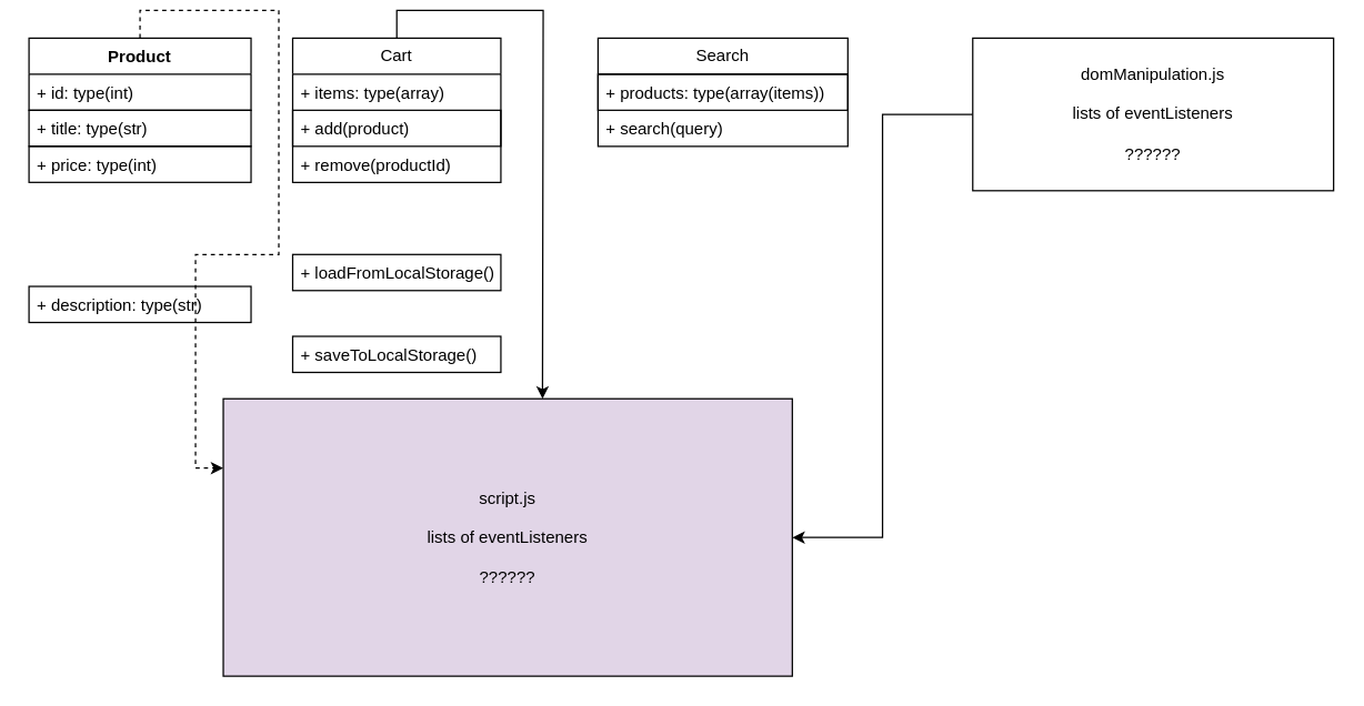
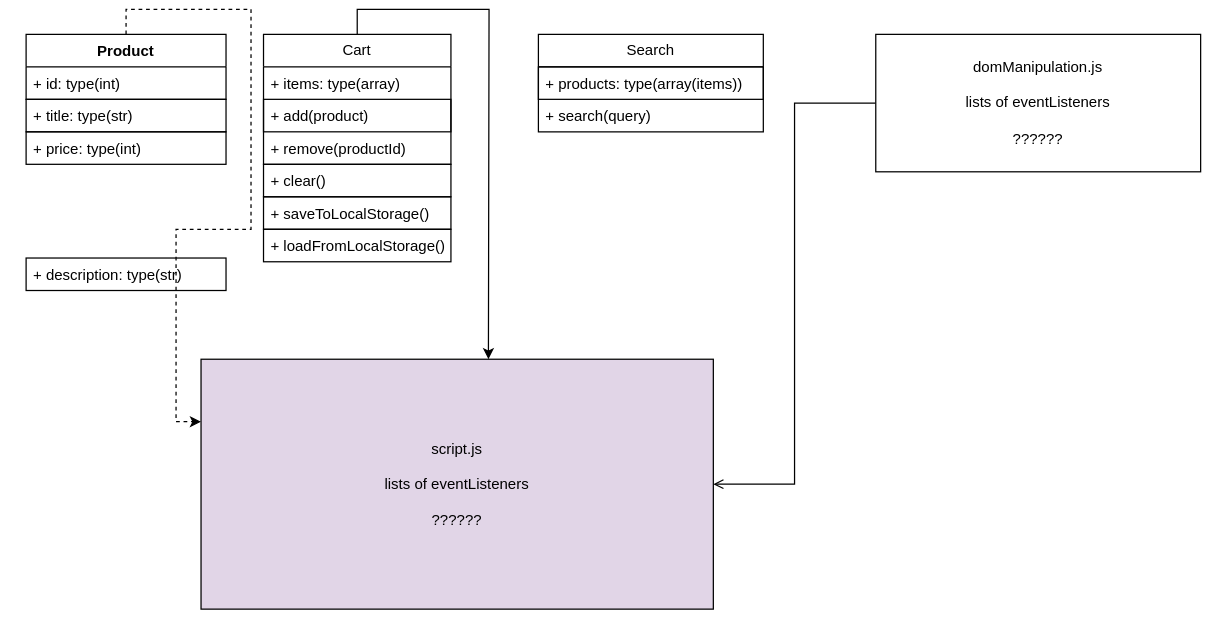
  <mxCell id="0" />
  <mxCell id="1" parent="0" />
  <mxCell id="2" style="edgeStyle=orthogonalEdgeStyle;rounded=0;orthogonalLoop=1;jettySize=auto;html=1;exitX=0.5;exitY=0;exitDx=0;exitDy=0;entryX=0;entryY=0.25;entryDx=0;entryDy=0;dashed=1;" edge="1" parent="1" source="3" target="19"><mxGeometry relative="1" as="geometry" /></mxCell>
  <mxCell id="3" value="Product" style="swimlane;fontStyle=1;align=center;verticalAlign=top;childLayout=stackLayout;horizontal=1;startSize=26;horizontalStack=0;resizeParent=1;resizeParentMax=0;resizeLast=0;collapsible=1;marginBottom=0;whiteSpace=wrap;html=1;" vertex="1" parent="1"><mxGeometry x="20" y="20" width="160" height="52" as="geometry"><mxRectangle x="30" y="90" width="90" height="30" as="alternateBounds" /></mxGeometry></mxCell>
  <mxCell id="4" value="+ id: type(int)" style="text;strokeColor=none;fillColor=none;align=left;verticalAlign=top;spacingLeft=4;spacingRight=4;overflow=hidden;rotatable=0;points=[[0,0.5],[1,0.5]];portConstraint=eastwest;whiteSpace=wrap;html=1;" vertex="1" parent="3"><mxGeometry y="26" width="160" height="26" as="geometry" /></mxCell>
  <mxCell id="5" value="+ title: type(str)" style="text;strokeColor=default;fillColor=none;align=left;verticalAlign=top;spacingLeft=4;spacingRight=4;overflow=hidden;rotatable=0;points=[[0,0.5],[1,0.5]];portConstraint=eastwest;whiteSpace=wrap;html=1;" vertex="1" parent="1"><mxGeometry x="20" y="72" width="160" height="26" as="geometry" /></mxCell>
  <mxCell id="6" value="+ price: type(int)" style="text;strokeColor=default;fillColor=none;align=left;verticalAlign=top;spacingLeft=4;spacingRight=4;overflow=hidden;rotatable=0;points=[[0,0.5],[1,0.5]];portConstraint=eastwest;whiteSpace=wrap;html=1;" vertex="1" parent="1"><mxGeometry x="20" y="98" width="160" height="26" as="geometry" /></mxCell>
  <mxCell id="7" value="+&amp;nbsp;description: type(str)" style="text;strokeColor=default;fillColor=none;align=left;verticalAlign=top;spacingLeft=4;spacingRight=4;overflow=hidden;rotatable=0;points=[[0,0.5],[1,0.5]];portConstraint=eastwest;whiteSpace=wrap;html=1;" vertex="1" parent="1"><mxGeometry x="20" y="199" width="160" height="26" as="geometry" /></mxCell>
  <mxCell id="8" style="edgeStyle=orthogonalEdgeStyle;rounded=0;orthogonalLoop=1;jettySize=auto;html=1;exitX=0.5;exitY=0;exitDx=0;exitDy=0;" edge="1" parent="1" source="9"><mxGeometry relative="1" as="geometry"><mxPoint x="390" y="280" as="targetPoint" /></mxGeometry></mxCell>
  <mxCell id="9" value="Cart" style="swimlane;fontStyle=0;childLayout=stackLayout;horizontal=1;startSize=26;fillColor=none;horizontalStack=0;resizeParent=1;resizeParentMax=0;resizeLast=0;collapsible=1;marginBottom=0;whiteSpace=wrap;html=1;" vertex="1" parent="1"><mxGeometry x="210" y="20" width="150" height="104" as="geometry" /></mxCell>
  <mxCell id="10" value="+&amp;nbsp;items: type(array)" style="text;strokeColor=none;fillColor=none;align=left;verticalAlign=top;spacingLeft=4;spacingRight=4;overflow=hidden;rotatable=0;points=[[0,0.5],[1,0.5]];portConstraint=eastwest;whiteSpace=wrap;html=1;" vertex="1" parent="9"><mxGeometry y="26" width="150" height="26" as="geometry" /></mxCell>
  <mxCell id="11" value="+ add(product)" style="text;strokeColor=default;fillColor=none;align=left;verticalAlign=top;spacingLeft=4;spacingRight=4;overflow=hidden;rotatable=0;points=[[0,0.5],[1,0.5]];portConstraint=eastwest;whiteSpace=wrap;html=1;" vertex="1" parent="9"><mxGeometry y="52" width="150" height="26" as="geometry" /></mxCell>
  <mxCell id="12" value="+&amp;nbsp;remove(productId)" style="text;strokeColor=none;fillColor=none;align=left;verticalAlign=top;spacingLeft=4;spacingRight=4;overflow=hidden;rotatable=0;points=[[0,0.5],[1,0.5]];portConstraint=eastwest;whiteSpace=wrap;html=1;" vertex="1" parent="9"><mxGeometry y="78" width="150" height="26" as="geometry" /></mxCell>
- <mxCell id="14" value="+ saveToLocalStorage()" style="text;strokeColor=default;fillColor=none;align=left;verticalAlign=top;spacingLeft=4;spacingRight=4;overflow=hidden;rotatable=0;points=[[0,0.5],[1,0.5]];portConstraint=eastwest;whiteSpace=wrap;html=1;" vertex="1" parent="1"><mxGeometry x="210" y="235" width="150" height="26" as="geometry" /></mxCell>
+ <mxCell id="13" value="+&amp;nbsp;clear()" style="text;strokeColor=default;fillColor=none;align=left;verticalAlign=top;spacingLeft=4;spacingRight=4;overflow=hidden;rotatable=0;points=[[0,0.5],[1,0.5]];portConstraint=eastwest;whiteSpace=wrap;html=1;" vertex="1" parent="1"><mxGeometry x="210" y="124" width="150" height="26" as="geometry" /></mxCell>
+ <mxCell id="14" value="+ saveToLocalStorage()" style="text;strokeColor=default;fillColor=none;align=left;verticalAlign=top;spacingLeft=4;spacingRight=4;overflow=hidden;rotatable=0;points=[[0,0.5],[1,0.5]];portConstraint=eastwest;whiteSpace=wrap;html=1;" vertex="1" parent="1"><mxGeometry x="210" y="150" width="150" height="26" as="geometry" /></mxCell>
  <mxCell id="15" value="+&amp;nbsp;loadFromLocalStorage()" style="text;strokeColor=default;fillColor=none;align=left;verticalAlign=top;spacingLeft=4;spacingRight=4;overflow=hidden;rotatable=0;points=[[0,0.5],[1,0.5]];portConstraint=eastwest;whiteSpace=wrap;html=1;" vertex="1" parent="1"><mxGeometry x="210" y="176" width="150" height="26" as="geometry" /></mxCell>
  <mxCell id="16" value="Search" style="swimlane;fontStyle=0;childLayout=stackLayout;horizontal=1;startSize=26;fillColor=none;horizontalStack=0;resizeParent=1;resizeParentMax=0;resizeLast=0;collapsible=1;marginBottom=0;whiteSpace=wrap;html=1;" vertex="1" parent="1"><mxGeometry x="430" y="20" width="180" height="78" as="geometry" /></mxCell>
  <mxCell id="17" value="+&amp;nbsp;products: type(array(items))" style="text;strokeColor=default;fillColor=none;align=left;verticalAlign=top;spacingLeft=4;spacingRight=4;overflow=hidden;rotatable=0;points=[[0,0.5],[1,0.5]];portConstraint=eastwest;whiteSpace=wrap;html=1;" vertex="1" parent="16"><mxGeometry y="26" width="180" height="26" as="geometry" /></mxCell>
  <mxCell id="18" value="+&amp;nbsp;search(query)" style="text;strokeColor=none;fillColor=none;align=left;verticalAlign=top;spacingLeft=4;spacingRight=4;overflow=hidden;rotatable=0;points=[[0,0.5],[1,0.5]];portConstraint=eastwest;whiteSpace=wrap;html=1;" vertex="1" parent="16"><mxGeometry y="52" width="180" height="26" as="geometry" /></mxCell>
  <mxCell id="19" value="script.js&lt;br&gt;&lt;br&gt;lists of eventListeners&lt;br style=&quot;border-color: var(--border-color);&quot;&gt;&lt;br style=&quot;border-color: var(--border-color);&quot;&gt;??????" style="rounded=0;whiteSpace=wrap;html=1;fillColor=#e1d5e7;" vertex="1" parent="1"><mxGeometry x="160" y="280" width="410" height="200" as="geometry" /></mxCell>
- <mxCell id="20" style="edgeStyle=orthogonalEdgeStyle;rounded=0;orthogonalLoop=1;jettySize=auto;html=1;entryX=1;entryY=0.5;entryDx=0;entryDy=0;" edge="1" parent="1" source="21" target="19"><mxGeometry relative="1" as="geometry" /></mxCell>
+ <mxCell id="20" style="edgeStyle=orthogonalEdgeStyle;rounded=0;orthogonalLoop=1;jettySize=auto;html=1;entryX=1;entryY=0.5;entryDx=0;entryDy=0;endArrow=open;" edge="1" parent="1" source="21" target="19"><mxGeometry relative="1" as="geometry" /></mxCell>
  <mxCell id="21" value="domManipulation.js&lt;br&gt;&lt;br&gt;lists of eventListeners&lt;br&gt;&lt;br&gt;??????" style="rounded=0;whiteSpace=wrap;html=1;" vertex="1" parent="1"><mxGeometry x="700" y="20" width="260" height="110" as="geometry" /></mxCell>
